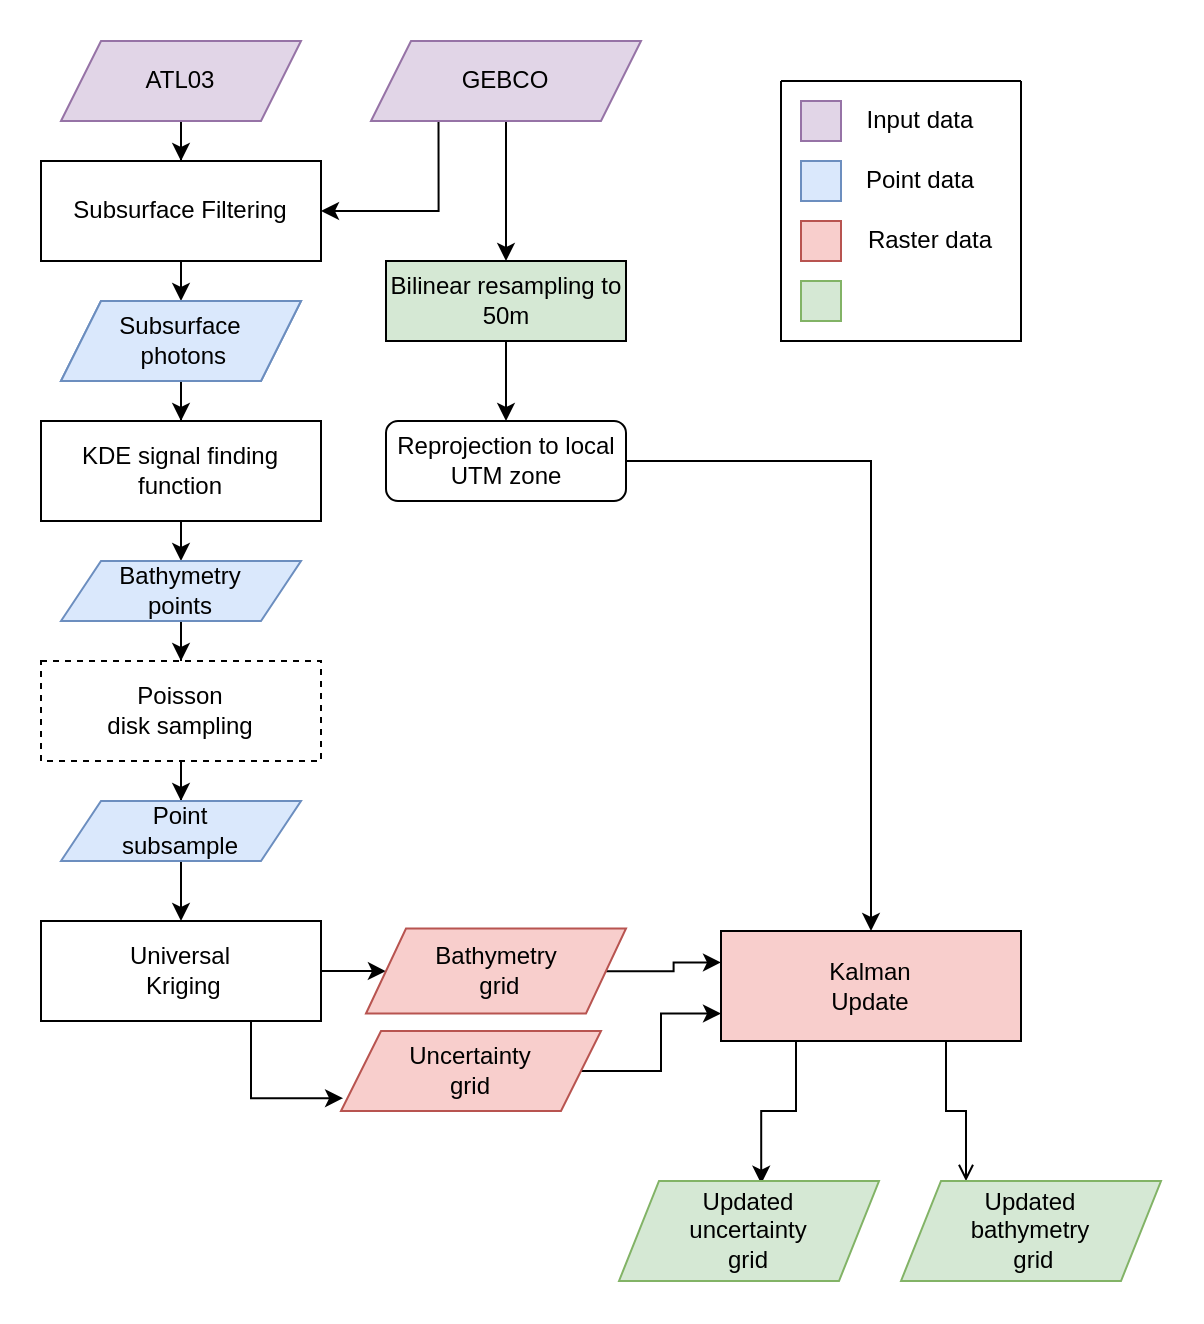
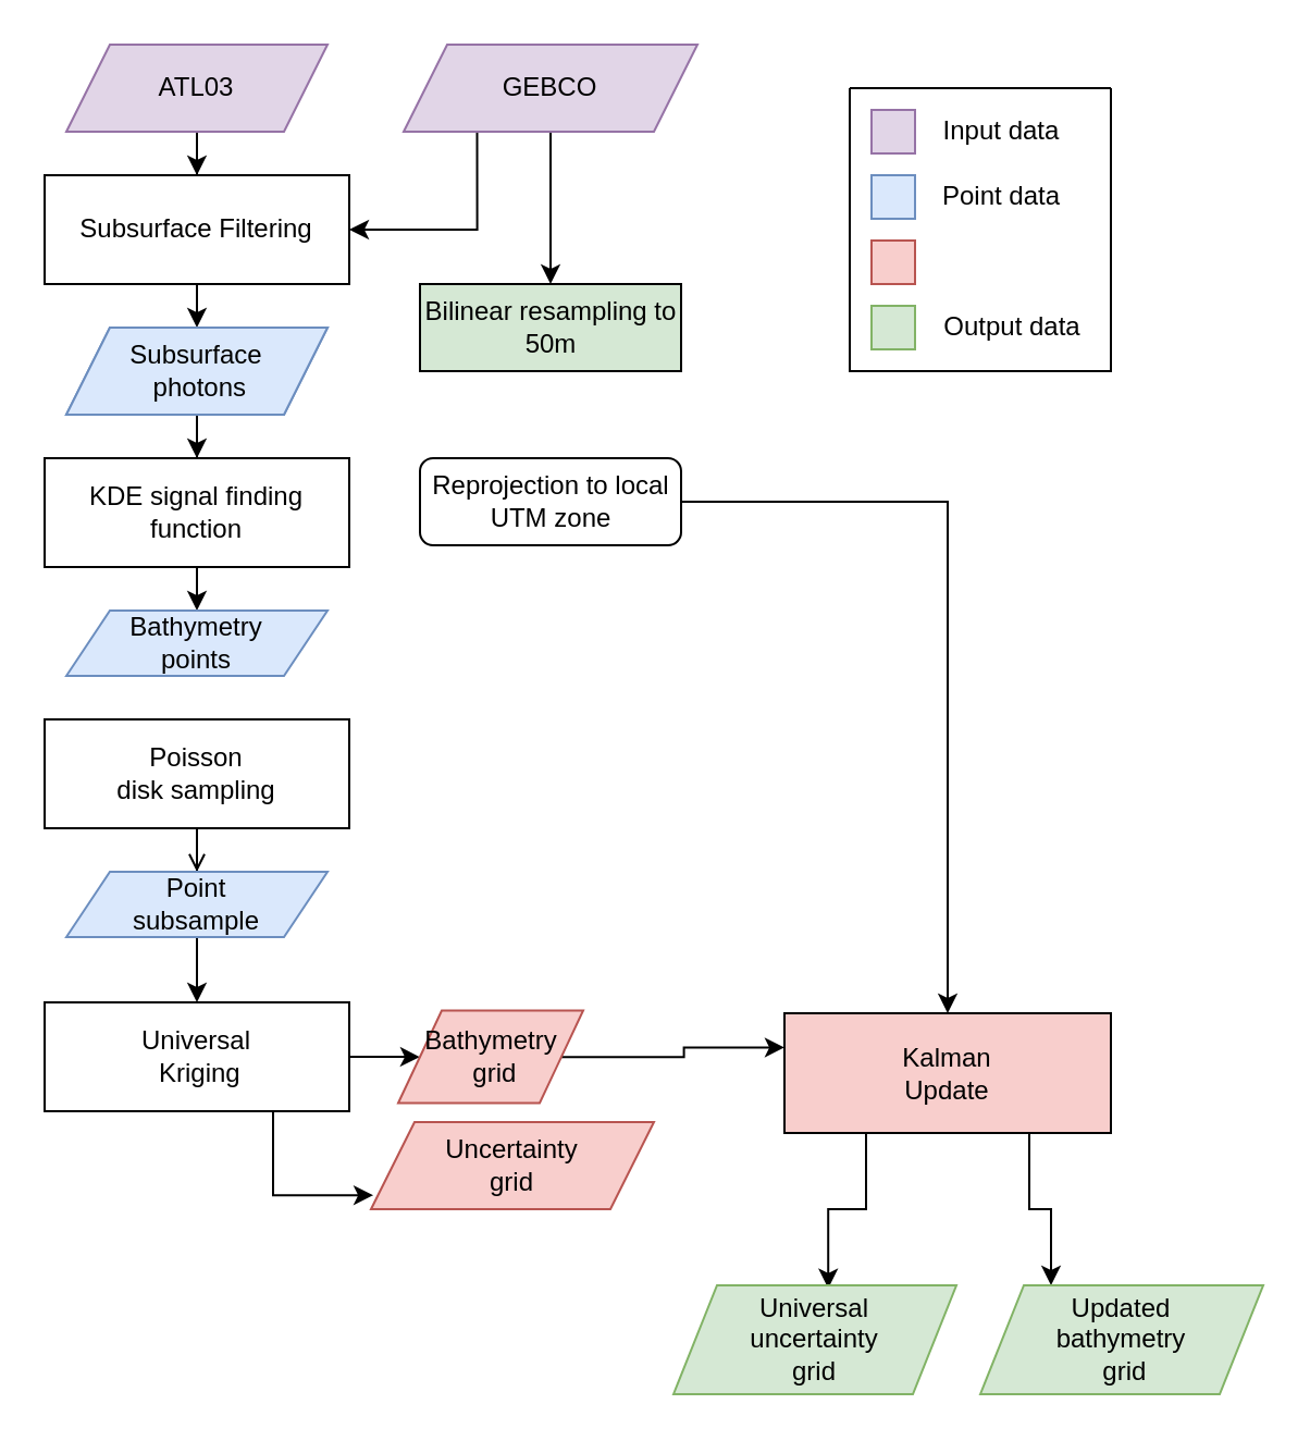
  <mxCell id="0" />
  <mxCell id="1" parent="0" />
  <mxCell id="2" value="" style="edgeStyle=orthogonalEdgeStyle;rounded=0;orthogonalLoop=1;jettySize=auto;html=1;" parent="1" source="4" target="24" edge="1"><mxGeometry relative="1" as="geometry" /></mxCell>
  <mxCell id="3" style="edgeStyle=orthogonalEdgeStyle;rounded=0;orthogonalLoop=1;jettySize=auto;html=1;exitX=0.25;exitY=1;exitDx=0;exitDy=0;entryX=1;entryY=0.5;entryDx=0;entryDy=0;" parent="1" source="4" target="15" edge="1"><mxGeometry relative="1" as="geometry" /></mxCell>
  <mxCell id="4" value="&lt;div&gt;GEBCO&lt;/div&gt;" style="shape=parallelogram;perimeter=parallelogramPerimeter;whiteSpace=wrap;html=1;fixedSize=1;fillColor=#e1d5e7;strokeColor=#9673a6;" parent="1" vertex="1"><mxGeometry x="185" y="20" width="135" height="40" as="geometry" /></mxCell>
  <mxCell id="5" value="" style="edgeStyle=orthogonalEdgeStyle;rounded=0;orthogonalLoop=1;jettySize=auto;html=1;" parent="1" source="6" target="8" edge="1"><mxGeometry relative="1" as="geometry" /></mxCell>
  <mxCell id="6" value="ATL03" style="shape=parallelogram;perimeter=parallelogramPerimeter;whiteSpace=wrap;html=1;fixedSize=1;fillColor=#e1d5e7;strokeColor=#9673a6;" parent="1" vertex="1"><mxGeometry x="30" y="20" width="120" height="40" as="geometry" /></mxCell>
  <mxCell id="7" value="" style="edgeStyle=orthogonalEdgeStyle;rounded=0;orthogonalLoop=1;jettySize=auto;html=1;" parent="1" source="8" target="10" edge="1"><mxGeometry relative="1" as="geometry" /></mxCell>
  <mxCell id="8" value="Subsurface Filtering" style="whiteSpace=wrap;html=1;" parent="1" vertex="1"><mxGeometry x="30" y="80" width="120" height="40" as="geometry" /></mxCell>
  <mxCell id="9" value="" style="edgeStyle=orthogonalEdgeStyle;rounded=0;orthogonalLoop=1;jettySize=auto;html=1;" parent="1" source="10" target="12" edge="1"><mxGeometry relative="1" as="geometry" /></mxCell>
  <mxCell id="10" value="&lt;div&gt;Subsurface&lt;/div&gt;&lt;div&gt;&amp;nbsp;photons&lt;/div&gt;" style="shape=parallelogram;perimeter=parallelogramPerimeter;whiteSpace=wrap;html=1;fixedSize=1;fillColor=#dae8fc;strokeColor=#6c8ebf;" parent="1" vertex="1"><mxGeometry x="30" y="150" width="120" height="40" as="geometry" /></mxCell>
  <mxCell id="11" value="" style="edgeStyle=orthogonalEdgeStyle;rounded=0;orthogonalLoop=1;jettySize=auto;html=1;entryX=0.5;entryY=0;entryDx=0;entryDy=0;" parent="1" source="12" target="14" edge="1"><mxGeometry relative="1" as="geometry"><mxPoint x="90" y="275" as="targetPoint" /></mxGeometry></mxCell>
  <mxCell id="12" value="KDE signal finding function" style="whiteSpace=wrap;html=1;" parent="1" vertex="1"><mxGeometry x="30" y="210" width="120" height="40" as="geometry" /></mxCell>
- <mxCell id="13" value="" style="edgeStyle=orthogonalEdgeStyle;rounded=0;orthogonalLoop=1;jettySize=auto;html=1;" parent="1" source="14" target="35" edge="1"><mxGeometry relative="1" as="geometry" /></mxCell>
  <mxCell id="14" value="&lt;div&gt;Bathymetry &lt;br&gt;&lt;/div&gt;&lt;div&gt;points&lt;br&gt;&lt;/div&gt;" style="shape=parallelogram;perimeter=parallelogramPerimeter;whiteSpace=wrap;html=1;fixedSize=1;fillColor=#dae8fc;strokeColor=#6c8ebf;" parent="1" vertex="1"><mxGeometry x="30" y="280" width="120" height="30" as="geometry" /></mxCell>
  <mxCell id="15" value="Subsurface Filtering" style="whiteSpace=wrap;html=1;" parent="1" vertex="1"><mxGeometry x="20" y="80" width="140" height="50" as="geometry" /></mxCell>
  <mxCell id="16" value="&lt;div&gt;Subsurface&lt;/div&gt;&lt;div&gt;&amp;nbsp;photons&lt;/div&gt;" style="shape=parallelogram;perimeter=parallelogramPerimeter;whiteSpace=wrap;html=1;fixedSize=1;fillColor=#dae8fc;strokeColor=#6c8ebf;" parent="1" vertex="1"><mxGeometry x="30" y="150" width="120" height="40" as="geometry" /></mxCell>
  <mxCell id="17" value="KDE signal finding function" style="whiteSpace=wrap;html=1;rounded=0;" parent="1" vertex="1"><mxGeometry x="20" y="210" width="140" height="50" as="geometry" /></mxCell>
- <mxCell id="18" style="edgeStyle=orthogonalEdgeStyle;rounded=0;orthogonalLoop=1;jettySize=auto;html=1;exitX=0.75;exitY=1;exitDx=0;exitDy=0;entryX=0.25;entryY=0;entryDx=0;entryDy=0;endArrow=open;" parent="1" source="20" target="22" edge="1"><mxGeometry relative="1" as="geometry" /></mxCell>
+ <mxCell id="18" style="edgeStyle=orthogonalEdgeStyle;rounded=0;orthogonalLoop=1;jettySize=auto;html=1;exitX=0.75;exitY=1;exitDx=0;exitDy=0;entryX=0.25;entryY=0;entryDx=0;entryDy=0;" parent="1" source="20" target="22" edge="1"><mxGeometry relative="1" as="geometry" /></mxCell>
  <mxCell id="19" style="edgeStyle=orthogonalEdgeStyle;rounded=0;orthogonalLoop=1;jettySize=auto;html=1;exitX=0.25;exitY=1;exitDx=0;exitDy=0;entryX=0.547;entryY=0.027;entryDx=0;entryDy=0;entryPerimeter=0;" parent="1" source="20" target="21" edge="1"><mxGeometry relative="1" as="geometry" /></mxCell>
  <mxCell id="20" value="&lt;div&gt;Kalman &lt;br&gt;&lt;/div&gt;&lt;div&gt;Update&lt;/div&gt;" style="rounded=0;whiteSpace=wrap;html=1;fillColor=#f8cecc;" parent="1" vertex="1"><mxGeometry x="360" y="465" width="150" height="55" as="geometry" /></mxCell>
- <mxCell id="21" value="&lt;div&gt;Updated &lt;br&gt;&lt;/div&gt;&lt;div&gt;uncertainty &lt;br&gt;&lt;/div&gt;&lt;div&gt;grid&lt;/div&gt;" style="shape=parallelogram;perimeter=parallelogramPerimeter;whiteSpace=wrap;html=1;fixedSize=1;fillColor=#d5e8d4;strokeColor=#82b366;" parent="1" vertex="1"><mxGeometry x="309" y="590" width="130" height="50" as="geometry" /></mxCell>
+ <mxCell id="21" value="&lt;div&gt;Universal &lt;br&gt;&lt;/div&gt;&lt;div&gt;uncertainty &lt;br&gt;&lt;/div&gt;&lt;div&gt;grid&lt;/div&gt;" style="shape=parallelogram;perimeter=parallelogramPerimeter;whiteSpace=wrap;html=1;fixedSize=1;fillColor=#d5e8d4;strokeColor=#82b366;" parent="1" vertex="1"><mxGeometry x="309" y="590" width="130" height="50" as="geometry" /></mxCell>
  <mxCell id="22" value="Updated&lt;div&gt;bathymetry&lt;/div&gt;&lt;div&gt;&amp;nbsp;grid&lt;/div&gt;" style="shape=parallelogram;perimeter=parallelogramPerimeter;whiteSpace=wrap;html=1;fixedSize=1;fillColor=#d5e8d4;strokeColor=#82b366;" parent="1" vertex="1"><mxGeometry x="450" y="590" width="130" height="50" as="geometry" /></mxCell>
- <mxCell id="23" value="" style="edgeStyle=orthogonalEdgeStyle;rounded=0;orthogonalLoop=1;jettySize=auto;html=1;" parent="1" source="24" target="26" edge="1"><mxGeometry relative="1" as="geometry" /></mxCell>
  <mxCell id="24" value="Bilinear resampling to 50m" style="whiteSpace=wrap;html=1;fillColor=#d5e8d4;" parent="1" vertex="1"><mxGeometry x="192.5" y="130" width="120" height="40" as="geometry" /></mxCell>
  <mxCell id="25" value="" style="edgeStyle=orthogonalEdgeStyle;rounded=0;orthogonalLoop=1;jettySize=auto;html=1;" parent="1" source="26" target="20" edge="1"><mxGeometry relative="1" as="geometry" /></mxCell>
  <mxCell id="26" value="Reprojection to local UTM zone" style="whiteSpace=wrap;html=1;rounded=1;" parent="1" vertex="1"><mxGeometry x="192.5" y="210" width="120" height="40" as="geometry" /></mxCell>
- <mxCell id="27" style="edgeStyle=orthogonalEdgeStyle;rounded=0;orthogonalLoop=1;jettySize=auto;html=1;entryX=0;entryY=0.75;entryDx=0;entryDy=0;" parent="1" source="33" target="20" edge="1"><mxGeometry relative="1" as="geometry" /></mxCell>
  <mxCell id="28" style="edgeStyle=orthogonalEdgeStyle;rounded=0;orthogonalLoop=1;jettySize=auto;html=1;entryX=0;entryY=0.286;entryDx=0;entryDy=0;entryPerimeter=0;" parent="1" source="32" target="20" edge="1"><mxGeometry relative="1" as="geometry" /></mxCell>
  <mxCell id="29" style="edgeStyle=orthogonalEdgeStyle;rounded=0;orthogonalLoop=1;jettySize=auto;html=1;exitX=0.75;exitY=1;exitDx=0;exitDy=0;entryX=0.008;entryY=0.84;entryDx=0;entryDy=0;entryPerimeter=0;" parent="1" source="30" target="33" edge="1"><mxGeometry relative="1" as="geometry" /></mxCell>
  <mxCell id="30" value="&lt;div&gt;Universal&lt;/div&gt;&lt;div&gt;&amp;nbsp;Kriging&lt;/div&gt;" style="rounded=0;whiteSpace=wrap;html=1;" parent="1" vertex="1"><mxGeometry x="20" y="460" width="140" height="50" as="geometry" /></mxCell>
  <mxCell id="31" value="" style="edgeStyle=orthogonalEdgeStyle;rounded=0;orthogonalLoop=1;jettySize=auto;html=1;" parent="1" source="30" target="32" edge="1"><mxGeometry relative="1" as="geometry" /></mxCell>
- <mxCell id="32" value="&lt;div&gt;Bathymetry&lt;/div&gt;&lt;div&gt;&amp;nbsp;grid&lt;/div&gt;" style="shape=parallelogram;perimeter=parallelogramPerimeter;whiteSpace=wrap;html=1;fixedSize=1;fillColor=#f8cecc;strokeColor=#b85450;" parent="1" vertex="1"><mxGeometry x="182.5" y="463.75" width="130" height="42.5" as="geometry" /></mxCell>
+ <mxCell id="32" value="&lt;div&gt;Bathymetry&lt;/div&gt;&lt;div&gt;&amp;nbsp;grid&lt;/div&gt;" style="shape=parallelogram;perimeter=parallelogramPerimeter;whiteSpace=wrap;html=1;fixedSize=1;fillColor=#f8cecc;strokeColor=#b85450;" parent="1" vertex="1"><mxGeometry x="182.5" y="463.75" width="85" height="42.5" as="geometry" /></mxCell>
  <mxCell id="33" value="&lt;div&gt;Uncertainty &lt;br&gt;&lt;/div&gt;&lt;div&gt;grid&lt;/div&gt;" style="shape=parallelogram;perimeter=parallelogramPerimeter;whiteSpace=wrap;html=1;fixedSize=1;fillColor=#f8cecc;strokeColor=#b85450;" parent="1" vertex="1"><mxGeometry x="170" y="515" width="130" height="40" as="geometry" /></mxCell>
- <mxCell id="34" value="" style="edgeStyle=orthogonalEdgeStyle;rounded=0;orthogonalLoop=1;jettySize=auto;html=1;" parent="1" source="35" target="37" edge="1"><mxGeometry relative="1" as="geometry" /></mxCell>
- <mxCell id="35" value="&lt;div&gt;Poisson &lt;br&gt;&lt;/div&gt;&lt;div&gt;disk sampling&lt;/div&gt;" style="whiteSpace=wrap;html=1;dashed=1;" parent="1" vertex="1"><mxGeometry x="20" y="330" width="140" height="50" as="geometry" /></mxCell>
+ <mxCell id="34" value="" style="edgeStyle=orthogonalEdgeStyle;rounded=0;orthogonalLoop=1;jettySize=auto;html=1;endArrow=open;" parent="1" source="35" target="37" edge="1"><mxGeometry relative="1" as="geometry" /></mxCell>
+ <mxCell id="35" value="&lt;div&gt;Poisson &lt;br&gt;&lt;/div&gt;&lt;div&gt;disk sampling&lt;/div&gt;" style="whiteSpace=wrap;html=1;" parent="1" vertex="1"><mxGeometry x="20" y="330" width="140" height="50" as="geometry" /></mxCell>
  <mxCell id="36" value="" style="edgeStyle=orthogonalEdgeStyle;rounded=0;orthogonalLoop=1;jettySize=auto;html=1;" parent="1" source="37" target="30" edge="1"><mxGeometry relative="1" as="geometry" /></mxCell>
  <mxCell id="37" value="&lt;div&gt;Point &lt;br&gt;&lt;/div&gt;&lt;div&gt;subsample&lt;/div&gt;" style="shape=parallelogram;perimeter=parallelogramPerimeter;whiteSpace=wrap;html=1;fixedSize=1;rounded=0;fillColor=#dae8fc;strokeColor=#6c8ebf;" parent="1" vertex="1"><mxGeometry x="30" y="400" width="120" height="30" as="geometry" /></mxCell>
  <mxCell id="38" value="" style="rounded=0;whiteSpace=wrap;html=1;fillColor=#e1d5e7;strokeColor=#9673a6;" parent="1" vertex="1"><mxGeometry x="400" y="50" width="20" height="20" as="geometry" /></mxCell>
  <mxCell id="39" value="" style="rounded=0;whiteSpace=wrap;html=1;fillColor=#dae8fc;strokeColor=#6c8ebf;" parent="1" vertex="1"><mxGeometry x="400" y="80" width="20" height="20" as="geometry" /></mxCell>
  <mxCell id="40" value="" style="rounded=0;whiteSpace=wrap;html=1;fillColor=#f8cecc;strokeColor=#b85450;" parent="1" vertex="1"><mxGeometry x="400" y="110" width="20" height="20" as="geometry" /></mxCell>
  <mxCell id="41" value="" style="rounded=0;whiteSpace=wrap;html=1;fillColor=#d5e8d4;strokeColor=#82b366;" parent="1" vertex="1"><mxGeometry x="400" y="140" width="20" height="20" as="geometry" /></mxCell>
  <mxCell id="42" value="Input data" style="text;html=1;strokeColor=none;fillColor=none;align=center;verticalAlign=middle;whiteSpace=wrap;rounded=0;" parent="1" vertex="1"><mxGeometry x="430" y="50" width="60" height="20" as="geometry" /></mxCell>
  <mxCell id="43" value="Point data" style="text;html=1;strokeColor=none;fillColor=none;align=center;verticalAlign=middle;whiteSpace=wrap;rounded=0;" parent="1" vertex="1"><mxGeometry x="430" y="80" width="60" height="20" as="geometry" /></mxCell>
- <mxCell id="44" value="Raster data" style="text;html=1;strokeColor=none;fillColor=none;align=center;verticalAlign=middle;whiteSpace=wrap;rounded=0;" parent="1" vertex="1"><mxGeometry x="430" y="110" width="70" height="20" as="geometry" /></mxCell>
+ <mxCell id="45" value="Output data" style="text;html=1;strokeColor=none;fillColor=none;align=center;verticalAlign=middle;whiteSpace=wrap;rounded=0;" parent="1" vertex="1"><mxGeometry x="430" y="140" width="70" height="20" as="geometry" /></mxCell>
  <mxCell id="46" value="" style="swimlane;startSize=0;rounded=0;" parent="1" vertex="1"><mxGeometry x="390" y="40" width="120" height="130" as="geometry" /></mxCell>
